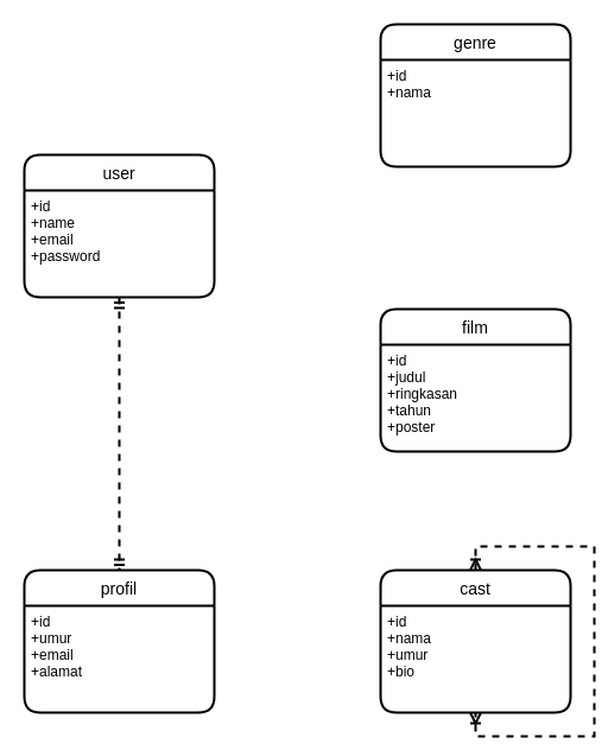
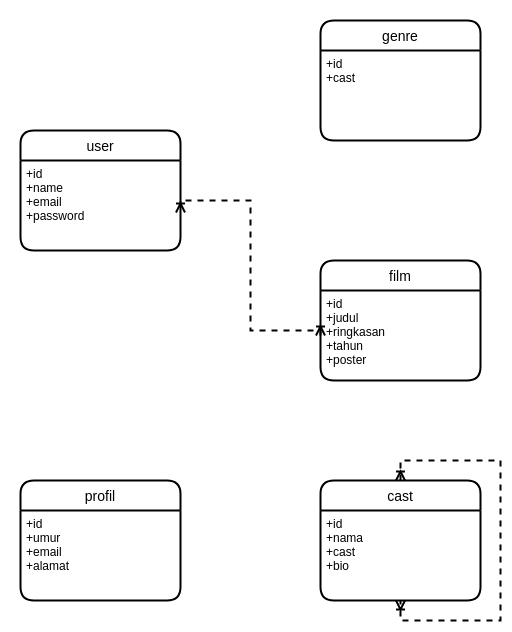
  <mxCell id="0" />
  <mxCell id="1" parent="0" />
  <mxCell id="2" value="profil" style="swimlane;childLayout=stackLayout;horizontal=1;startSize=30;horizontalStack=0;rounded=1;fontSize=14;fontStyle=0;strokeWidth=2;resizeParent=0;resizeLast=1;shadow=0;dashed=0;align=center;" vertex="1" parent="1"><mxGeometry x="20" y="480" width="160" height="120" as="geometry" /></mxCell>
  <mxCell id="3" value="+id&#10;+umur&#10;+email&#10;+alamat&#10;&#10;" style="align=left;strokeColor=none;fillColor=none;spacingLeft=4;fontSize=12;verticalAlign=top;resizable=0;rotatable=0;part=1;" vertex="1" parent="2"><mxGeometry y="30" width="160" height="90" as="geometry" /></mxCell>
  <mxCell id="4" value="user" style="swimlane;childLayout=stackLayout;horizontal=1;startSize=30;horizontalStack=0;rounded=1;fontSize=14;fontStyle=0;strokeWidth=2;resizeParent=0;resizeLast=1;shadow=0;dashed=0;align=center;" vertex="1" parent="1"><mxGeometry x="20" y="130" width="160" height="120" as="geometry" /></mxCell>
  <mxCell id="5" value="+id&#10;+name&#10;+email&#10;+password&#10;&#10;" style="align=left;strokeColor=none;fillColor=none;spacingLeft=4;fontSize=12;verticalAlign=top;resizable=0;rotatable=0;part=1;" vertex="1" parent="4"><mxGeometry y="30" width="160" height="90" as="geometry" /></mxCell>
  <mxCell id="6" style="edgeStyle=orthogonalEdgeStyle;rounded=0;orthogonalLoop=1;jettySize=auto;html=1;exitX=0.5;exitY=0;exitDx=0;exitDy=0;startArrow=ERoneToMany;startFill=0;endArrow=ERoneToMany;endFill=0;dashed=1;strokeWidth=2;" edge="1" parent="1" source="7" target="8"><mxGeometry relative="1" as="geometry" /></mxCell>
  <mxCell id="7" value="cast" style="swimlane;childLayout=stackLayout;horizontal=1;startSize=30;horizontalStack=0;rounded=1;fontSize=14;fontStyle=0;strokeWidth=2;resizeParent=0;resizeLast=1;shadow=0;dashed=0;align=center;" vertex="1" parent="1"><mxGeometry x="320" y="480" width="160" height="120" as="geometry" /></mxCell>
- <mxCell id="8" value="+id&#10;+nama&#10;+umur&#10;+bio&#10;&#10;" style="align=left;strokeColor=none;fillColor=none;spacingLeft=4;fontSize=12;verticalAlign=top;resizable=0;rotatable=0;part=1;" vertex="1" parent="7"><mxGeometry y="30" width="160" height="90" as="geometry" /></mxCell>
+ <mxCell id="8" value="+id&#10;+nama&#10;+cast&#10;+bio&#10;&#10;" style="align=left;strokeColor=none;fillColor=none;spacingLeft=4;fontSize=12;verticalAlign=top;resizable=0;rotatable=0;part=1;" vertex="1" parent="7"><mxGeometry y="30" width="160" height="90" as="geometry" /></mxCell>
  <mxCell id="9" value="film" style="swimlane;childLayout=stackLayout;horizontal=1;startSize=30;horizontalStack=0;rounded=1;fontSize=14;fontStyle=0;strokeWidth=2;resizeParent=0;resizeLast=1;shadow=0;dashed=0;align=center;" vertex="1" parent="1"><mxGeometry x="320" y="260" width="160" height="120" as="geometry" /></mxCell>
  <mxCell id="10" value="+id&#10;+judul&#10;+ringkasan&#10;+tahun&#10;+poster&#10;&#10;" style="align=left;strokeColor=none;fillColor=none;spacingLeft=4;fontSize=12;verticalAlign=top;resizable=0;rotatable=0;part=1;" vertex="1" parent="9"><mxGeometry y="30" width="160" height="90" as="geometry" /></mxCell>
  <mxCell id="11" value="genre" style="swimlane;childLayout=stackLayout;horizontal=1;startSize=30;horizontalStack=0;rounded=1;fontSize=14;fontStyle=0;strokeWidth=2;resizeParent=0;resizeLast=1;shadow=0;dashed=0;align=center;" vertex="1" parent="1"><mxGeometry x="320" y="20" width="160" height="120" as="geometry" /></mxCell>
- <mxCell id="12" value="+id&#10;+nama" style="align=left;strokeColor=none;fillColor=none;spacingLeft=4;fontSize=12;verticalAlign=top;resizable=0;rotatable=0;part=1;" vertex="1" parent="11"><mxGeometry y="30" width="160" height="90" as="geometry" /></mxCell>
- <mxCell id="14" style="edgeStyle=orthogonalEdgeStyle;rounded=0;orthogonalLoop=1;jettySize=auto;html=1;exitX=0.5;exitY=1;exitDx=0;exitDy=0;entryX=0.5;entryY=0;entryDx=0;entryDy=0;dashed=1;endArrow=ERmandOne;endFill=0;startArrow=ERmandOne;startFill=0;strokeWidth=2;" edge="1" parent="1" source="5" target="2"><mxGeometry relative="1" as="geometry" /></mxCell>
+ <mxCell id="12" value="+id&#10;+cast" style="align=left;strokeColor=none;fillColor=none;spacingLeft=4;fontSize=12;verticalAlign=top;resizable=0;rotatable=0;part=1;" vertex="1" parent="11"><mxGeometry y="30" width="160" height="90" as="geometry" /></mxCell>
+ <mxCell id="13" style="edgeStyle=orthogonalEdgeStyle;rounded=0;orthogonalLoop=1;jettySize=auto;html=1;exitX=0;exitY=0.5;exitDx=0;exitDy=0;entryX=1;entryY=0.578;entryDx=0;entryDy=0;entryPerimeter=0;startArrow=ERoneToMany;startFill=0;endArrow=ERoneToMany;endFill=0;strokeWidth=2;dashed=1;" edge="1" parent="1" source="10" target="5"><mxGeometry relative="1" as="geometry"><Array as="points"><mxPoint x="320" y="330" /><mxPoint x="250" y="330" /><mxPoint x="250" y="200" /><mxPoint x="180" y="200" /></Array></mxGeometry></mxCell>
